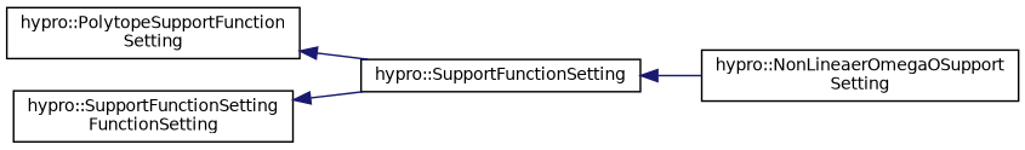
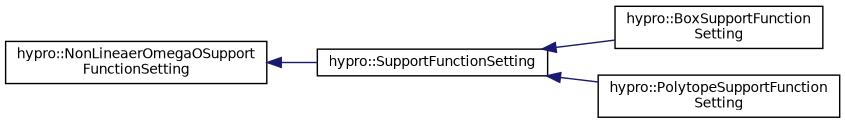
  digraph {
    fontname="DejaVu Sans"
    rankdir=LR
    node [color=black fillcolor=white fontname="DejaVu Sans" fontsize=10 shape=record style=filled]
    edge [color=midnightblue dir=back fontname="DejaVu Sans" fontsize=10 labelfontname=Helvetica labelfontsize=10 style=solid]
    n1 [height=0.2 label="hypro::SupportFunctionSetting" width=0.4]
-   n2 [height=0.2 label="hypro::NonLineaerOmegaOSupport\lSetting" width=0.4]
+   n2 [height=0.2 label="hypro::BoxSupportFunction\lSetting" width=0.4]
    n3 [height=0.2 label="hypro::PolytopeSupportFunction\lSetting" width=0.4]
-   n4 [height=0.2 label="hypro::SupportFunctionSetting\lFunctionSetting" width=0.4]
+   n4 [height=0.2 label="hypro::NonLineaerOmegaOSupport\lFunctionSetting" width=0.4]
    n1 -> n2
-   n3 -> n1
+   n1 -> n3
    n4 -> n1
  }
